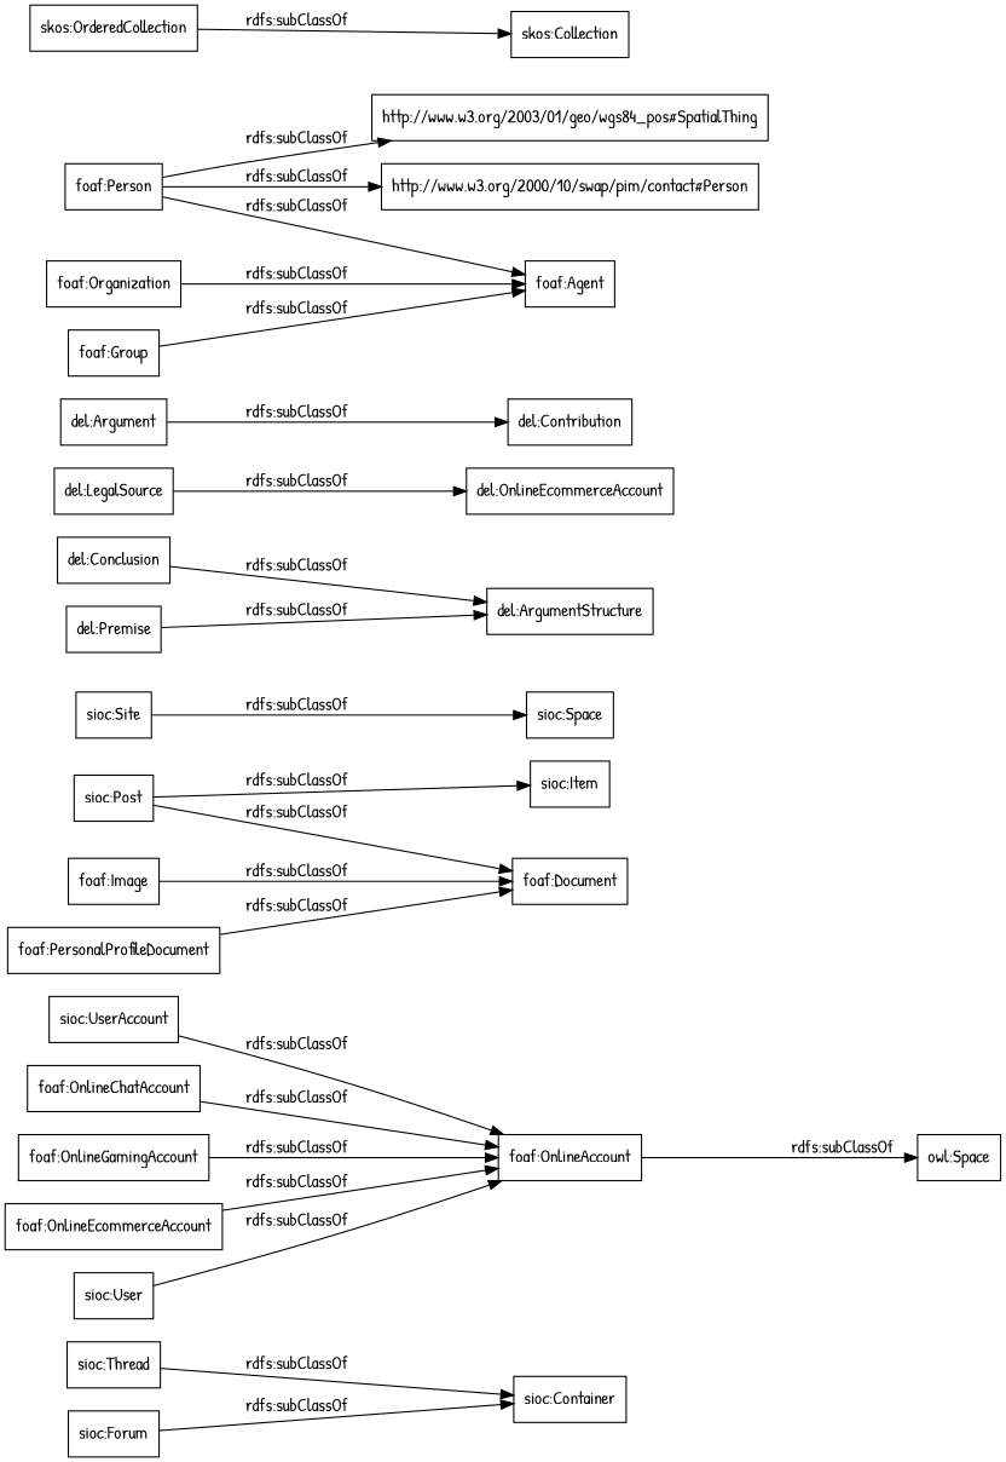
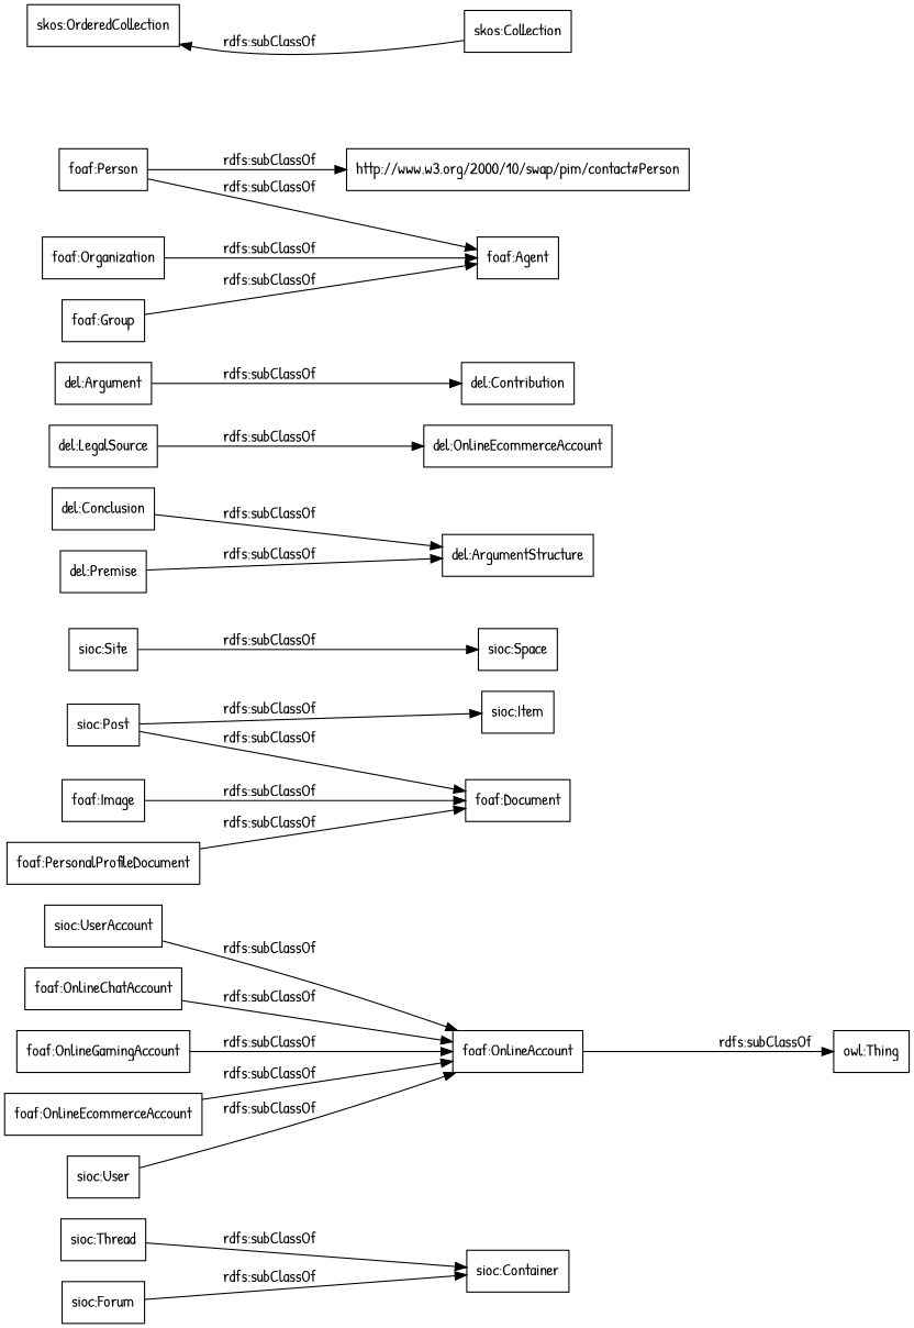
  digraph {
    fontname="Patrick Hand"
    rankdir=LR
    node [color=black fontname="Patrick Hand" shape=rectangle]
    edge [fontname="Patrick Hand"]
    "sioc:Thread"
    "sioc:Container"
    "sioc:UserAccount"
    "foaf:OnlineAccount"
-   "owl:Thing" [label="owl:Space"]
+   "owl:Thing"
    "sioc:Post"
    "sioc:Item"
    "foaf:Document"
    "sioc:Site"
    "sioc:Space"
    "sioc:Forum"
    "del:Conclusion"
    "del:ArgumentStructure"
    n14 [label="del:OnlineEcommerceAccount"]
    "del:LegalSource"
    "del:Argument"
    "del:Contribution"
    "del:Premise"
    "foaf:Image"
    "foaf:Person"
    "foaf:Agent"
-   "http://www.w3.org/2003/01/geo/wgs84_pos#SpatialThing"
    "http://www.w3.org/2000/10/swap/pim/contact#Person"
    "foaf:PersonalProfileDocument"
    "foaf:OnlineChatAccount"
    "foaf:OnlineGamingAccount"
    "foaf:Organization"
    "foaf:Group"
    "foaf:OnlineEcommerceAccount"
    "skos:OrderedCollection"
    "skos:Collection"
    "sioc:User"
    "sioc:Thread" -> "sioc:Container" [label="rdfs:subClassOf"]
    "sioc:UserAccount" -> "foaf:OnlineAccount" [label="rdfs:subClassOf"]
    "foaf:OnlineAccount" -> "owl:Thing" [label="rdfs:subClassOf"]
    "sioc:Post" -> "sioc:Item" [label="rdfs:subClassOf"]
    "sioc:Post" -> "foaf:Document" [label="rdfs:subClassOf"]
    "sioc:Site" -> "sioc:Space" [label="rdfs:subClassOf"]
    "sioc:Forum" -> "sioc:Container" [label="rdfs:subClassOf"]
    "del:Conclusion" -> "del:ArgumentStructure" [label="rdfs:subClassOf"]
    "del:LegalSource" -> n14 [label="rdfs:subClassOf"]
    "del:Argument" -> "del:Contribution" [label="rdfs:subClassOf"]
    "del:Premise" -> "del:ArgumentStructure" [label="rdfs:subClassOf"]
    "foaf:Image" -> "foaf:Document" [label="rdfs:subClassOf"]
    "foaf:Person" -> "foaf:Agent" [label="rdfs:subClassOf"]
-   "foaf:Person" -> "http://www.w3.org/2003/01/geo/wgs84_pos#SpatialThing" [label="rdfs:subClassOf"]
    "foaf:Person" -> "http://www.w3.org/2000/10/swap/pim/contact#Person" [label="rdfs:subClassOf"]
    "foaf:PersonalProfileDocument" -> "foaf:Document" [label="rdfs:subClassOf"]
    "foaf:OnlineChatAccount" -> "foaf:OnlineAccount" [label="rdfs:subClassOf"]
    "foaf:OnlineGamingAccount" -> "foaf:OnlineAccount" [label="rdfs:subClassOf"]
    "foaf:Organization" -> "foaf:Agent" [label="rdfs:subClassOf"]
    "foaf:Group" -> "foaf:Agent" [label="rdfs:subClassOf"]
    "foaf:OnlineEcommerceAccount" -> "foaf:OnlineAccount" [label="rdfs:subClassOf"]
-   "skos:OrderedCollection" -> "skos:Collection" [label="rdfs:subClassOf"]
+   "skos:Collection" -> "skos:OrderedCollection" [label="rdfs:subClassOf"]
    "sioc:User" -> "foaf:OnlineAccount" [label="rdfs:subClassOf"]
  }
